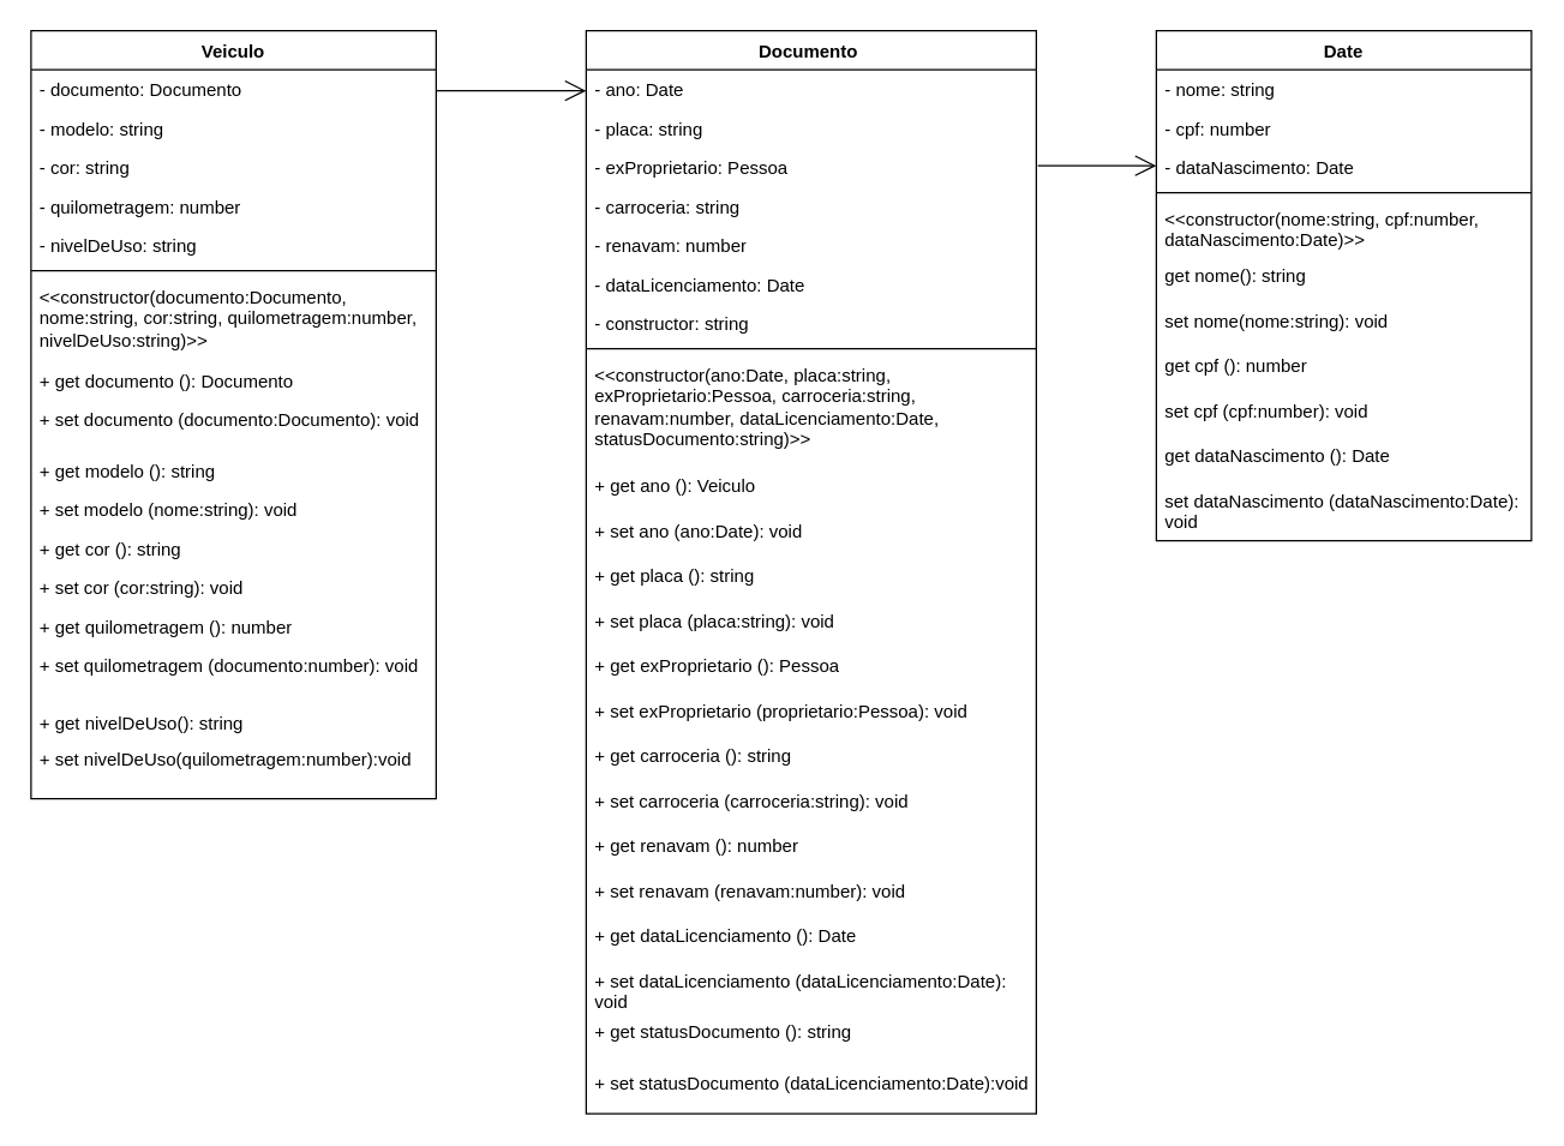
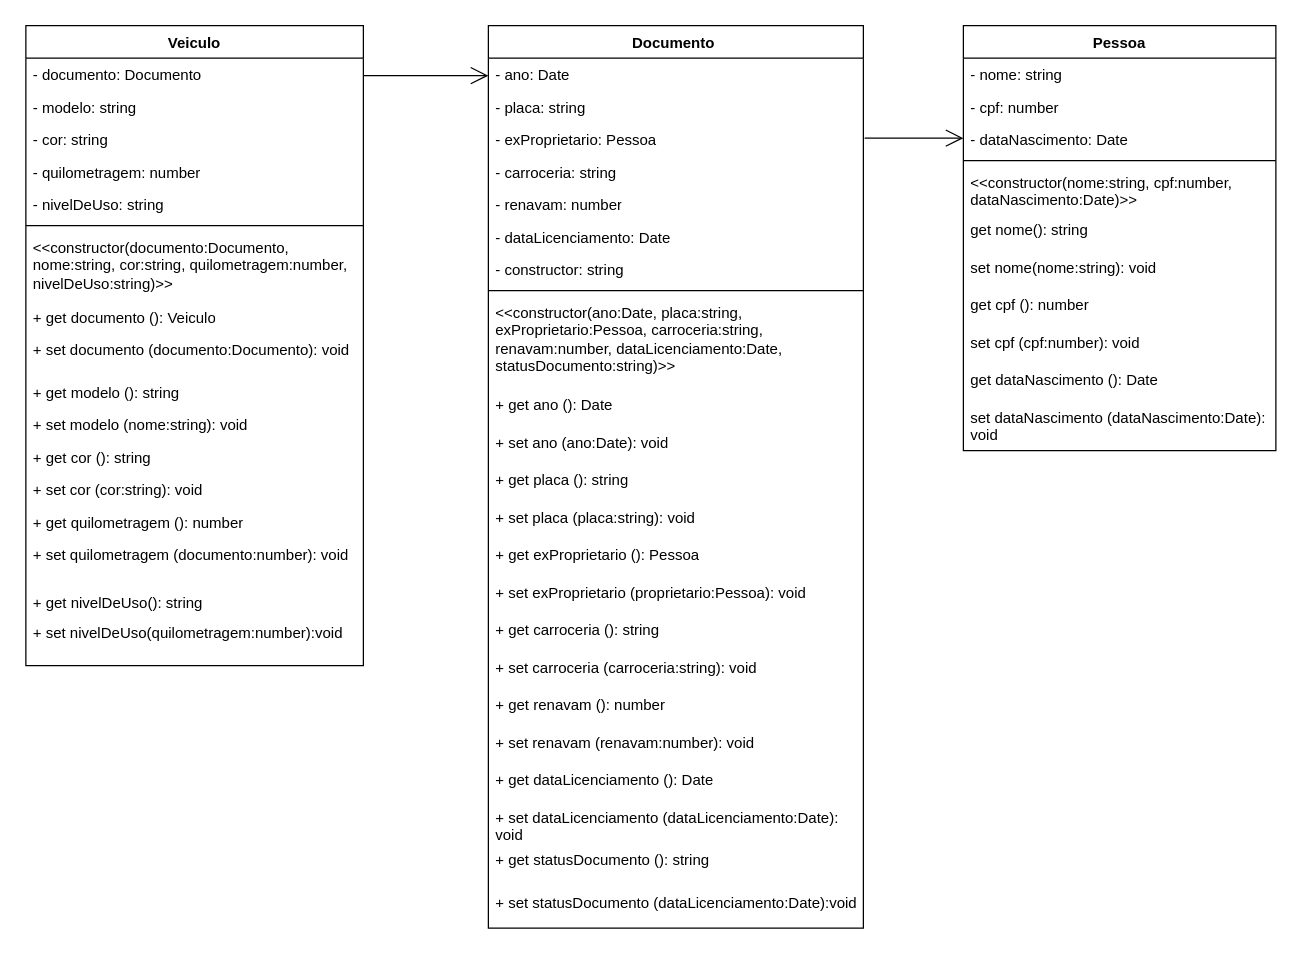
  <mxCell id="0" />
  <mxCell id="1" parent="0" />
  <mxCell id="2" value="Veiculo" style="swimlane;fontStyle=1;align=center;verticalAlign=top;childLayout=stackLayout;horizontal=1;startSize=26;horizontalStack=0;resizeParent=1;resizeParentMax=0;resizeLast=0;collapsible=1;marginBottom=0;whiteSpace=wrap;html=1;" vertex="1" parent="1"><mxGeometry x="20" y="20" width="270" height="512" as="geometry" /></mxCell>
  <mxCell id="3" value="- documento: Documento" style="text;strokeColor=none;fillColor=none;align=left;verticalAlign=top;spacingLeft=4;spacingRight=4;overflow=hidden;rotatable=0;points=[[0,0.5],[1,0.5]];portConstraint=eastwest;whiteSpace=wrap;html=1;" vertex="1" parent="2"><mxGeometry y="26" width="270" height="26" as="geometry" /></mxCell>
  <mxCell id="4" value="- modelo: string" style="text;strokeColor=none;fillColor=none;align=left;verticalAlign=top;spacingLeft=4;spacingRight=4;overflow=hidden;rotatable=0;points=[[0,0.5],[1,0.5]];portConstraint=eastwest;whiteSpace=wrap;html=1;" vertex="1" parent="2"><mxGeometry y="52" width="270" height="26" as="geometry" /></mxCell>
  <mxCell id="5" value="- cor: string" style="text;strokeColor=none;fillColor=none;align=left;verticalAlign=top;spacingLeft=4;spacingRight=4;overflow=hidden;rotatable=0;points=[[0,0.5],[1,0.5]];portConstraint=eastwest;whiteSpace=wrap;html=1;" vertex="1" parent="2"><mxGeometry y="78" width="270" height="26" as="geometry" /></mxCell>
  <mxCell id="6" value="- quilometragem: number" style="text;strokeColor=none;fillColor=none;align=left;verticalAlign=top;spacingLeft=4;spacingRight=4;overflow=hidden;rotatable=0;points=[[0,0.5],[1,0.5]];portConstraint=eastwest;whiteSpace=wrap;html=1;" vertex="1" parent="2"><mxGeometry y="104" width="270" height="26" as="geometry" /></mxCell>
  <mxCell id="7" value="- nivelDeUso: string" style="text;strokeColor=none;fillColor=none;align=left;verticalAlign=top;spacingLeft=4;spacingRight=4;overflow=hidden;rotatable=0;points=[[0,0.5],[1,0.5]];portConstraint=eastwest;whiteSpace=wrap;html=1;" vertex="1" parent="2"><mxGeometry y="130" width="270" height="26" as="geometry" /></mxCell>
  <mxCell id="8" value="" style="line;strokeWidth=1;fillColor=none;align=left;verticalAlign=middle;spacingTop=-1;spacingLeft=3;spacingRight=3;rotatable=0;labelPosition=right;points=[];portConstraint=eastwest;strokeColor=inherit;" vertex="1" parent="2"><mxGeometry y="156" width="270" height="8" as="geometry" /></mxCell>
  <mxCell id="9" value="&amp;lt;&amp;lt;constructor(documento:Documento, nome:string, cor:string, quilometragem:number, nivelDeUso:string)&amp;gt;&amp;gt;" style="text;strokeColor=none;fillColor=none;align=left;verticalAlign=top;spacingLeft=4;spacingRight=4;overflow=hidden;rotatable=0;points=[[0,0.5],[1,0.5]];portConstraint=eastwest;whiteSpace=wrap;html=1;" vertex="1" parent="2"><mxGeometry y="164" width="270" height="56" as="geometry" /></mxCell>
- <mxCell id="10" value="+ get documento (): Documento" style="text;strokeColor=none;fillColor=none;align=left;verticalAlign=top;spacingLeft=4;spacingRight=4;overflow=hidden;rotatable=0;points=[[0,0.5],[1,0.5]];portConstraint=eastwest;whiteSpace=wrap;html=1;" vertex="1" parent="2"><mxGeometry y="220" width="270" height="26" as="geometry" /></mxCell>
+ <mxCell id="10" value="+ get documento (): Veiculo" style="text;strokeColor=none;fillColor=none;align=left;verticalAlign=top;spacingLeft=4;spacingRight=4;overflow=hidden;rotatable=0;points=[[0,0.5],[1,0.5]];portConstraint=eastwest;whiteSpace=wrap;html=1;" vertex="1" parent="2"><mxGeometry y="220" width="270" height="26" as="geometry" /></mxCell>
  <mxCell id="11" value="+ set documento (documento:Documento): void" style="text;strokeColor=none;fillColor=none;align=left;verticalAlign=top;spacingLeft=4;spacingRight=4;overflow=hidden;rotatable=0;points=[[0,0.5],[1,0.5]];portConstraint=eastwest;whiteSpace=wrap;html=1;" vertex="1" parent="2"><mxGeometry y="246" width="270" height="34" as="geometry" /></mxCell>
  <mxCell id="12" value="+ get modelo (): string" style="text;strokeColor=none;fillColor=none;align=left;verticalAlign=top;spacingLeft=4;spacingRight=4;overflow=hidden;rotatable=0;points=[[0,0.5],[1,0.5]];portConstraint=eastwest;whiteSpace=wrap;html=1;" vertex="1" parent="2"><mxGeometry y="280" width="270" height="26" as="geometry" /></mxCell>
  <mxCell id="13" value="+ set modelo (nome:string): void" style="text;strokeColor=none;fillColor=none;align=left;verticalAlign=top;spacingLeft=4;spacingRight=4;overflow=hidden;rotatable=0;points=[[0,0.5],[1,0.5]];portConstraint=eastwest;whiteSpace=wrap;html=1;" vertex="1" parent="2"><mxGeometry y="306" width="270" height="26" as="geometry" /></mxCell>
  <mxCell id="14" value="+ get cor (): string" style="text;strokeColor=none;fillColor=none;align=left;verticalAlign=top;spacingLeft=4;spacingRight=4;overflow=hidden;rotatable=0;points=[[0,0.5],[1,0.5]];portConstraint=eastwest;whiteSpace=wrap;html=1;" vertex="1" parent="2"><mxGeometry y="332" width="270" height="26" as="geometry" /></mxCell>
  <mxCell id="15" value="+ set cor (cor:string): void" style="text;strokeColor=none;fillColor=none;align=left;verticalAlign=top;spacingLeft=4;spacingRight=4;overflow=hidden;rotatable=0;points=[[0,0.5],[1,0.5]];portConstraint=eastwest;whiteSpace=wrap;html=1;" vertex="1" parent="2"><mxGeometry y="358" width="270" height="26" as="geometry" /></mxCell>
  <mxCell id="16" value="+ get quilometragem (): number" style="text;strokeColor=none;fillColor=none;align=left;verticalAlign=top;spacingLeft=4;spacingRight=4;overflow=hidden;rotatable=0;points=[[0,0.5],[1,0.5]];portConstraint=eastwest;whiteSpace=wrap;html=1;" vertex="1" parent="2"><mxGeometry y="384" width="270" height="26" as="geometry" /></mxCell>
  <mxCell id="17" value="+ set quilometragem (documento:number): void" style="text;strokeColor=none;fillColor=none;align=left;verticalAlign=top;spacingLeft=4;spacingRight=4;overflow=hidden;rotatable=0;points=[[0,0.5],[1,0.5]];portConstraint=eastwest;whiteSpace=wrap;html=1;" vertex="1" parent="2"><mxGeometry y="410" width="270" height="38" as="geometry" /></mxCell>
  <mxCell id="18" value="+ get nivelDeUso(): string" style="text;strokeColor=none;fillColor=none;align=left;verticalAlign=top;spacingLeft=4;spacingRight=4;overflow=hidden;rotatable=0;points=[[0,0.5],[1,0.5]];portConstraint=eastwest;whiteSpace=wrap;html=1;" vertex="1" parent="2"><mxGeometry y="448" width="270" height="24" as="geometry" /></mxCell>
  <mxCell id="19" value="+ set nivelDeUso(quilometragem:number):void" style="text;strokeColor=none;fillColor=none;align=left;verticalAlign=top;spacingLeft=4;spacingRight=4;overflow=hidden;rotatable=0;points=[[0,0.5],[1,0.5]];portConstraint=eastwest;whiteSpace=wrap;html=1;" vertex="1" parent="2"><mxGeometry y="472" width="270" height="40" as="geometry" /></mxCell>
  <mxCell id="20" value="Documento&amp;nbsp;" style="swimlane;fontStyle=1;align=center;verticalAlign=top;childLayout=stackLayout;horizontal=1;startSize=26;horizontalStack=0;resizeParent=1;resizeParentMax=0;resizeLast=0;collapsible=1;marginBottom=0;whiteSpace=wrap;html=1;" vertex="1" parent="1"><mxGeometry x="390" y="20" width="300" height="722" as="geometry" /></mxCell>
  <mxCell id="21" value="- ano: Date" style="text;strokeColor=none;fillColor=none;align=left;verticalAlign=top;spacingLeft=4;spacingRight=4;overflow=hidden;rotatable=0;points=[[0,0.5],[1,0.5]];portConstraint=eastwest;whiteSpace=wrap;html=1;" vertex="1" parent="20"><mxGeometry y="26" width="300" height="26" as="geometry" /></mxCell>
  <mxCell id="22" value="- placa: string" style="text;strokeColor=none;fillColor=none;align=left;verticalAlign=top;spacingLeft=4;spacingRight=4;overflow=hidden;rotatable=0;points=[[0,0.5],[1,0.5]];portConstraint=eastwest;whiteSpace=wrap;html=1;" vertex="1" parent="20"><mxGeometry y="52" width="300" height="26" as="geometry" /></mxCell>
  <mxCell id="23" value="- exProprietario: Pessoa" style="text;strokeColor=none;fillColor=none;align=left;verticalAlign=top;spacingLeft=4;spacingRight=4;overflow=hidden;rotatable=0;points=[[0,0.5],[1,0.5]];portConstraint=eastwest;whiteSpace=wrap;html=1;" vertex="1" parent="20"><mxGeometry y="78" width="300" height="26" as="geometry" /></mxCell>
  <mxCell id="24" value="- carroceria: string" style="text;strokeColor=none;fillColor=none;align=left;verticalAlign=top;spacingLeft=4;spacingRight=4;overflow=hidden;rotatable=0;points=[[0,0.5],[1,0.5]];portConstraint=eastwest;whiteSpace=wrap;html=1;" vertex="1" parent="20"><mxGeometry y="104" width="300" height="26" as="geometry" /></mxCell>
  <mxCell id="25" value="- renavam: number" style="text;strokeColor=none;fillColor=none;align=left;verticalAlign=top;spacingLeft=4;spacingRight=4;overflow=hidden;rotatable=0;points=[[0,0.5],[1,0.5]];portConstraint=eastwest;whiteSpace=wrap;html=1;" vertex="1" parent="20"><mxGeometry y="130" width="300" height="26" as="geometry" /></mxCell>
  <mxCell id="26" value="- dataLicenciamento: Date" style="text;strokeColor=none;fillColor=none;align=left;verticalAlign=top;spacingLeft=4;spacingRight=4;overflow=hidden;rotatable=0;points=[[0,0.5],[1,0.5]];portConstraint=eastwest;whiteSpace=wrap;html=1;" vertex="1" parent="20"><mxGeometry y="156" width="300" height="26" as="geometry" /></mxCell>
  <mxCell id="27" value="- constructor: string" style="text;strokeColor=none;fillColor=none;align=left;verticalAlign=top;spacingLeft=4;spacingRight=4;overflow=hidden;rotatable=0;points=[[0,0.5],[1,0.5]];portConstraint=eastwest;whiteSpace=wrap;html=1;" vertex="1" parent="20"><mxGeometry y="182" width="300" height="26" as="geometry" /></mxCell>
  <mxCell id="28" value="" style="line;strokeWidth=1;fillColor=none;align=left;verticalAlign=middle;spacingTop=-1;spacingLeft=3;spacingRight=3;rotatable=0;labelPosition=right;points=[];portConstraint=eastwest;strokeColor=inherit;" vertex="1" parent="20"><mxGeometry y="208" width="300" height="8" as="geometry" /></mxCell>
  <mxCell id="29" value="&amp;lt;&amp;lt;constructor(ano:Date, placa:string, exProprietario:Pessoa, carroceria:string, renavam:number, dataLicenciamento:Date, statusDocumento:string)&amp;gt;&amp;gt;" style="text;strokeColor=none;fillColor=none;align=left;verticalAlign=top;spacingLeft=4;spacingRight=4;overflow=hidden;rotatable=0;points=[[0,0.5],[1,0.5]];portConstraint=eastwest;whiteSpace=wrap;html=1;" vertex="1" parent="20"><mxGeometry y="216" width="300" height="74" as="geometry" /></mxCell>
- <mxCell id="30" value="+ get ano (): Veiculo" style="text;strokeColor=none;fillColor=none;align=left;verticalAlign=top;spacingLeft=4;spacingRight=4;overflow=hidden;rotatable=0;points=[[0,0.5],[1,0.5]];portConstraint=eastwest;whiteSpace=wrap;html=1;" vertex="1" parent="20"><mxGeometry y="290" width="300" height="30" as="geometry" /></mxCell>
+ <mxCell id="30" value="+ get ano (): Date" style="text;strokeColor=none;fillColor=none;align=left;verticalAlign=top;spacingLeft=4;spacingRight=4;overflow=hidden;rotatable=0;points=[[0,0.5],[1,0.5]];portConstraint=eastwest;whiteSpace=wrap;html=1;" vertex="1" parent="20"><mxGeometry y="290" width="300" height="30" as="geometry" /></mxCell>
  <mxCell id="31" value="+ set ano (ano:Date): void" style="text;strokeColor=none;fillColor=none;align=left;verticalAlign=top;spacingLeft=4;spacingRight=4;overflow=hidden;rotatable=0;points=[[0,0.5],[1,0.5]];portConstraint=eastwest;whiteSpace=wrap;html=1;" vertex="1" parent="20"><mxGeometry y="320" width="300" height="30" as="geometry" /></mxCell>
  <mxCell id="32" value="+ get placa (): string" style="text;strokeColor=none;fillColor=none;align=left;verticalAlign=top;spacingLeft=4;spacingRight=4;overflow=hidden;rotatable=0;points=[[0,0.5],[1,0.5]];portConstraint=eastwest;whiteSpace=wrap;html=1;" vertex="1" parent="20"><mxGeometry y="350" width="300" height="30" as="geometry" /></mxCell>
  <mxCell id="33" value="+ set placa (placa:string): void" style="text;strokeColor=none;fillColor=none;align=left;verticalAlign=top;spacingLeft=4;spacingRight=4;overflow=hidden;rotatable=0;points=[[0,0.5],[1,0.5]];portConstraint=eastwest;whiteSpace=wrap;html=1;" vertex="1" parent="20"><mxGeometry y="380" width="300" height="30" as="geometry" /></mxCell>
  <mxCell id="34" value="+ get exProprietario (): Pessoa" style="text;strokeColor=none;fillColor=none;align=left;verticalAlign=top;spacingLeft=4;spacingRight=4;overflow=hidden;rotatable=0;points=[[0,0.5],[1,0.5]];portConstraint=eastwest;whiteSpace=wrap;html=1;" vertex="1" parent="20"><mxGeometry y="410" width="300" height="30" as="geometry" /></mxCell>
  <mxCell id="35" value="+ set exProprietario (proprietario:Pessoa): void" style="text;strokeColor=none;fillColor=none;align=left;verticalAlign=top;spacingLeft=4;spacingRight=4;overflow=hidden;rotatable=0;points=[[0,0.5],[1,0.5]];portConstraint=eastwest;whiteSpace=wrap;html=1;" vertex="1" parent="20"><mxGeometry y="440" width="300" height="30" as="geometry" /></mxCell>
  <mxCell id="36" value="+ get carroceria (): string" style="text;strokeColor=none;fillColor=none;align=left;verticalAlign=top;spacingLeft=4;spacingRight=4;overflow=hidden;rotatable=0;points=[[0,0.5],[1,0.5]];portConstraint=eastwest;whiteSpace=wrap;html=1;" vertex="1" parent="20"><mxGeometry y="470" width="300" height="30" as="geometry" /></mxCell>
  <mxCell id="37" value="+ set carroceria (carroceria:string): void" style="text;strokeColor=none;fillColor=none;align=left;verticalAlign=top;spacingLeft=4;spacingRight=4;overflow=hidden;rotatable=0;points=[[0,0.5],[1,0.5]];portConstraint=eastwest;whiteSpace=wrap;html=1;" vertex="1" parent="20"><mxGeometry y="500" width="300" height="30" as="geometry" /></mxCell>
  <mxCell id="38" value="+ get renavam (): number" style="text;strokeColor=none;fillColor=none;align=left;verticalAlign=top;spacingLeft=4;spacingRight=4;overflow=hidden;rotatable=0;points=[[0,0.5],[1,0.5]];portConstraint=eastwest;whiteSpace=wrap;html=1;" vertex="1" parent="20"><mxGeometry y="530" width="300" height="30" as="geometry" /></mxCell>
  <mxCell id="39" value="+ set renavam (renavam:number): void" style="text;strokeColor=none;fillColor=none;align=left;verticalAlign=top;spacingLeft=4;spacingRight=4;overflow=hidden;rotatable=0;points=[[0,0.5],[1,0.5]];portConstraint=eastwest;whiteSpace=wrap;html=1;" vertex="1" parent="20"><mxGeometry y="560" width="300" height="30" as="geometry" /></mxCell>
  <mxCell id="40" value="+ get dataLicenciamento (): Date" style="text;strokeColor=none;fillColor=none;align=left;verticalAlign=top;spacingLeft=4;spacingRight=4;overflow=hidden;rotatable=0;points=[[0,0.5],[1,0.5]];portConstraint=eastwest;whiteSpace=wrap;html=1;" vertex="1" parent="20"><mxGeometry y="590" width="300" height="30" as="geometry" /></mxCell>
  <mxCell id="41" value="+ set dataLicenciamento (dataLicenciamento:Date): void" style="text;strokeColor=none;fillColor=none;align=left;verticalAlign=top;spacingLeft=4;spacingRight=4;overflow=hidden;rotatable=0;points=[[0,0.5],[1,0.5]];portConstraint=eastwest;whiteSpace=wrap;html=1;" vertex="1" parent="20"><mxGeometry y="620" width="300" height="34" as="geometry" /></mxCell>
  <mxCell id="42" value="+ get statusDocumento (): string" style="text;strokeColor=none;fillColor=none;align=left;verticalAlign=top;spacingLeft=4;spacingRight=4;overflow=hidden;rotatable=0;points=[[0,0.5],[1,0.5]];portConstraint=eastwest;whiteSpace=wrap;html=1;" vertex="1" parent="20"><mxGeometry y="654" width="300" height="34" as="geometry" /></mxCell>
  <mxCell id="43" value="+ set statusDocumento (dataLicenciamento:Date):void" style="text;strokeColor=none;fillColor=none;align=left;verticalAlign=top;spacingLeft=4;spacingRight=4;overflow=hidden;rotatable=0;points=[[0,0.5],[1,0.5]];portConstraint=eastwest;whiteSpace=wrap;html=1;" vertex="1" parent="20"><mxGeometry y="688" width="300" height="34" as="geometry" /></mxCell>
- <mxCell id="44" value="Date" style="swimlane;fontStyle=1;align=center;verticalAlign=top;childLayout=stackLayout;horizontal=1;startSize=26;horizontalStack=0;resizeParent=1;resizeParentMax=0;resizeLast=0;collapsible=1;marginBottom=0;whiteSpace=wrap;html=1;" vertex="1" parent="1"><mxGeometry x="770" y="20" width="250" height="340" as="geometry" /></mxCell>
+ <mxCell id="44" value="Pessoa" style="swimlane;fontStyle=1;align=center;verticalAlign=top;childLayout=stackLayout;horizontal=1;startSize=26;horizontalStack=0;resizeParent=1;resizeParentMax=0;resizeLast=0;collapsible=1;marginBottom=0;whiteSpace=wrap;html=1;" vertex="1" parent="1"><mxGeometry x="770" y="20" width="250" height="340" as="geometry" /></mxCell>
  <mxCell id="45" value="- nome: string" style="text;strokeColor=none;fillColor=none;align=left;verticalAlign=top;spacingLeft=4;spacingRight=4;overflow=hidden;rotatable=0;points=[[0,0.5],[1,0.5]];portConstraint=eastwest;whiteSpace=wrap;html=1;" vertex="1" parent="44"><mxGeometry y="26" width="250" height="26" as="geometry" /></mxCell>
  <mxCell id="46" value="- cpf: number" style="text;strokeColor=none;fillColor=none;align=left;verticalAlign=top;spacingLeft=4;spacingRight=4;overflow=hidden;rotatable=0;points=[[0,0.5],[1,0.5]];portConstraint=eastwest;whiteSpace=wrap;html=1;" vertex="1" parent="44"><mxGeometry y="52" width="250" height="26" as="geometry" /></mxCell>
  <mxCell id="47" value="- dataNascimento: Date" style="text;strokeColor=none;fillColor=none;align=left;verticalAlign=top;spacingLeft=4;spacingRight=4;overflow=hidden;rotatable=0;points=[[0,0.5],[1,0.5]];portConstraint=eastwest;whiteSpace=wrap;html=1;" vertex="1" parent="44"><mxGeometry y="78" width="250" height="26" as="geometry" /></mxCell>
  <mxCell id="48" value="" style="line;strokeWidth=1;fillColor=none;align=left;verticalAlign=middle;spacingTop=-1;spacingLeft=3;spacingRight=3;rotatable=0;labelPosition=right;points=[];portConstraint=eastwest;strokeColor=inherit;" vertex="1" parent="44"><mxGeometry y="104" width="250" height="8" as="geometry" /></mxCell>
  <mxCell id="49" value="&amp;lt;&amp;lt;constructor(nome:string, cpf:number, dataNascimento:Date)&amp;gt;&amp;gt;" style="text;strokeColor=none;fillColor=none;align=left;verticalAlign=top;spacingLeft=4;spacingRight=4;overflow=hidden;rotatable=0;points=[[0,0.5],[1,0.5]];portConstraint=eastwest;whiteSpace=wrap;html=1;" vertex="1" parent="44"><mxGeometry y="112" width="250" height="38" as="geometry" /></mxCell>
  <mxCell id="50" value="get nome(): string" style="text;strokeColor=none;fillColor=none;align=left;verticalAlign=top;spacingLeft=4;spacingRight=4;overflow=hidden;rotatable=0;points=[[0,0.5],[1,0.5]];portConstraint=eastwest;whiteSpace=wrap;html=1;" vertex="1" parent="44"><mxGeometry y="150" width="250" height="30" as="geometry" /></mxCell>
  <mxCell id="51" value="set nome(nome:string): void" style="text;strokeColor=none;fillColor=none;align=left;verticalAlign=top;spacingLeft=4;spacingRight=4;overflow=hidden;rotatable=0;points=[[0,0.5],[1,0.5]];portConstraint=eastwest;whiteSpace=wrap;html=1;" vertex="1" parent="44"><mxGeometry y="180" width="250" height="30" as="geometry" /></mxCell>
  <mxCell id="52" value="get cpf (): number" style="text;strokeColor=none;fillColor=none;align=left;verticalAlign=top;spacingLeft=4;spacingRight=4;overflow=hidden;rotatable=0;points=[[0,0.5],[1,0.5]];portConstraint=eastwest;whiteSpace=wrap;html=1;" vertex="1" parent="44"><mxGeometry y="210" width="250" height="30" as="geometry" /></mxCell>
  <mxCell id="53" value="set cpf (cpf:number): void" style="text;strokeColor=none;fillColor=none;align=left;verticalAlign=top;spacingLeft=4;spacingRight=4;overflow=hidden;rotatable=0;points=[[0,0.5],[1,0.5]];portConstraint=eastwest;whiteSpace=wrap;html=1;" vertex="1" parent="44"><mxGeometry y="240" width="250" height="30" as="geometry" /></mxCell>
  <mxCell id="54" value="get dataNascimento (): Date" style="text;strokeColor=none;fillColor=none;align=left;verticalAlign=top;spacingLeft=4;spacingRight=4;overflow=hidden;rotatable=0;points=[[0,0.5],[1,0.5]];portConstraint=eastwest;whiteSpace=wrap;html=1;" vertex="1" parent="44"><mxGeometry y="270" width="250" height="30" as="geometry" /></mxCell>
  <mxCell id="55" value="set dataNascimento (dataNascimento:Date): void" style="text;strokeColor=none;fillColor=none;align=left;verticalAlign=top;spacingLeft=4;spacingRight=4;overflow=hidden;rotatable=0;points=[[0,0.5],[1,0.5]];portConstraint=eastwest;whiteSpace=wrap;html=1;" vertex="1" parent="44"><mxGeometry y="300" width="250" height="40" as="geometry" /></mxCell>
  <mxCell id="56" value="" style="endArrow=open;endFill=1;endSize=12;html=1;rounded=0;" edge="1" parent="1"><mxGeometry width="160" relative="1" as="geometry"><mxPoint x="290" y="60" as="sourcePoint" /><mxPoint x="390" y="60" as="targetPoint" /></mxGeometry></mxCell>
  <mxCell id="57" value="" style="endArrow=open;endFill=1;endSize=12;html=1;rounded=0;entryX=-0.004;entryY=0.846;entryDx=0;entryDy=0;entryPerimeter=0;" edge="1" parent="1"><mxGeometry width="160" relative="1" as="geometry"><mxPoint x="691" y="110" as="sourcePoint" /><mxPoint x="770" y="109.996" as="targetPoint" /></mxGeometry></mxCell>
